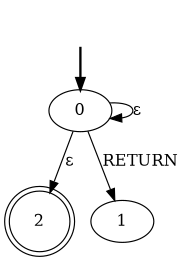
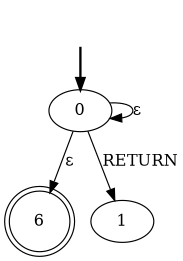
  digraph {
    fontname="DejaVu Serif"
    node [fontname="DejaVu Serif"]
    edge [fontname="DejaVu Serif"]
    fake0 [style=invisible]
    0 [root=true]
-   2 [shape=doublecircle]
+   2 [shape=doublecircle label=6]
    1
    fake0 -> 0 [style=bold]
    0 -> 0 [label="ε"]
    0 -> 2 [label="ε"]
    0 -> 1 [label=RETURN]
  }
